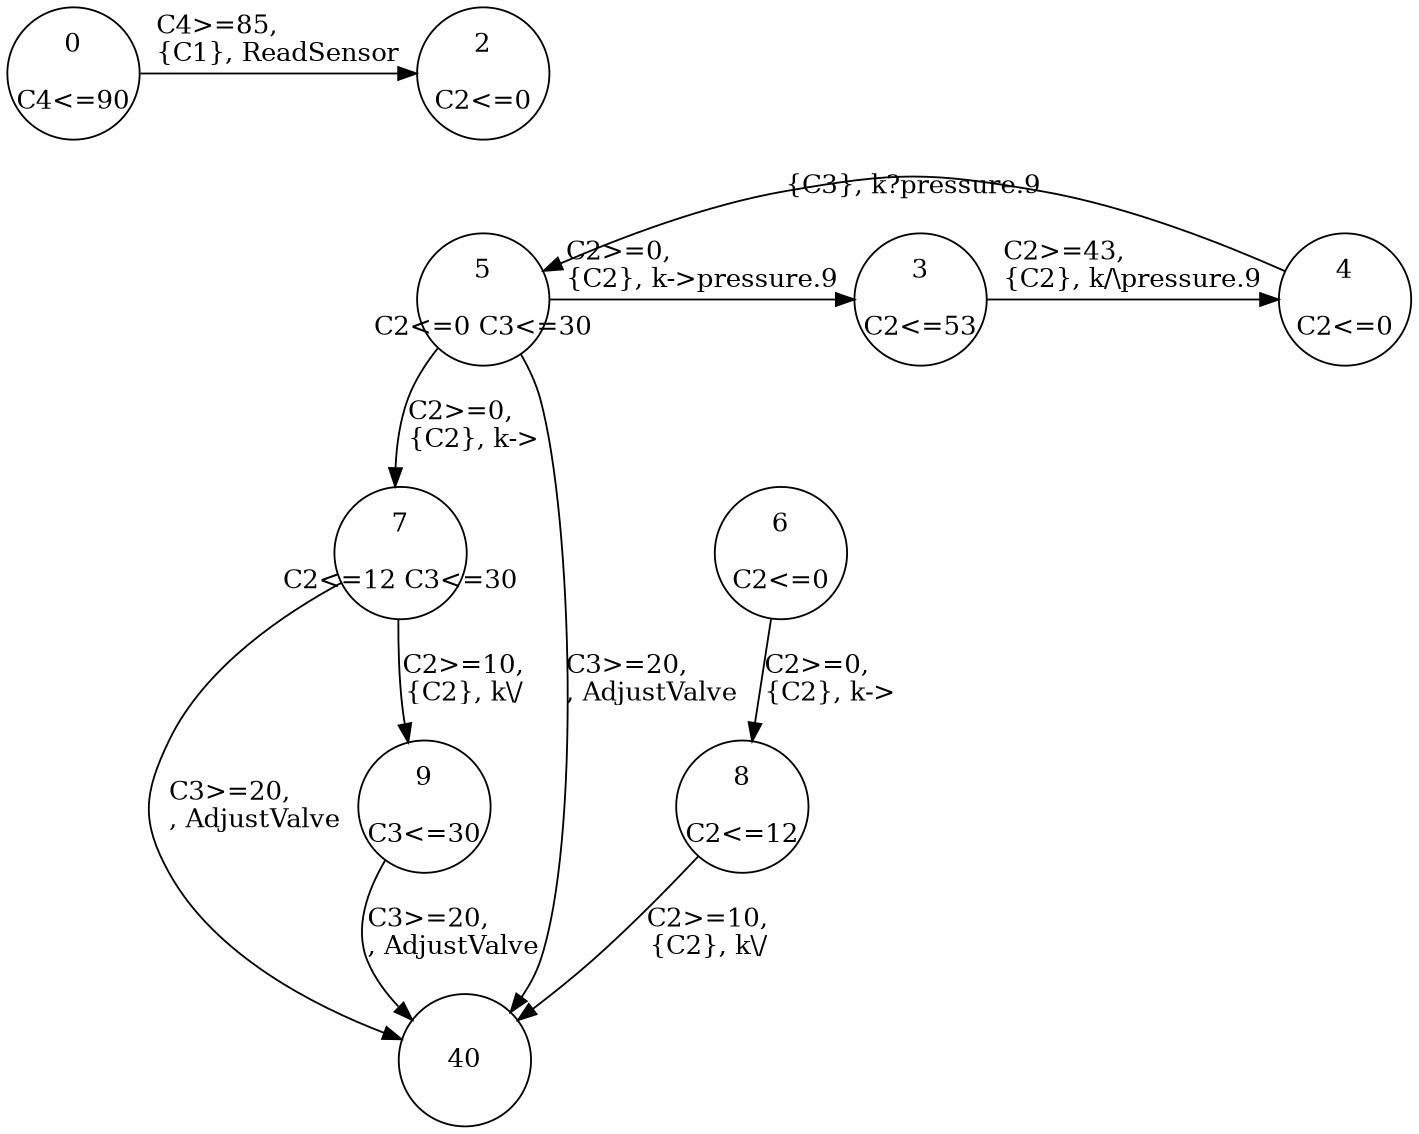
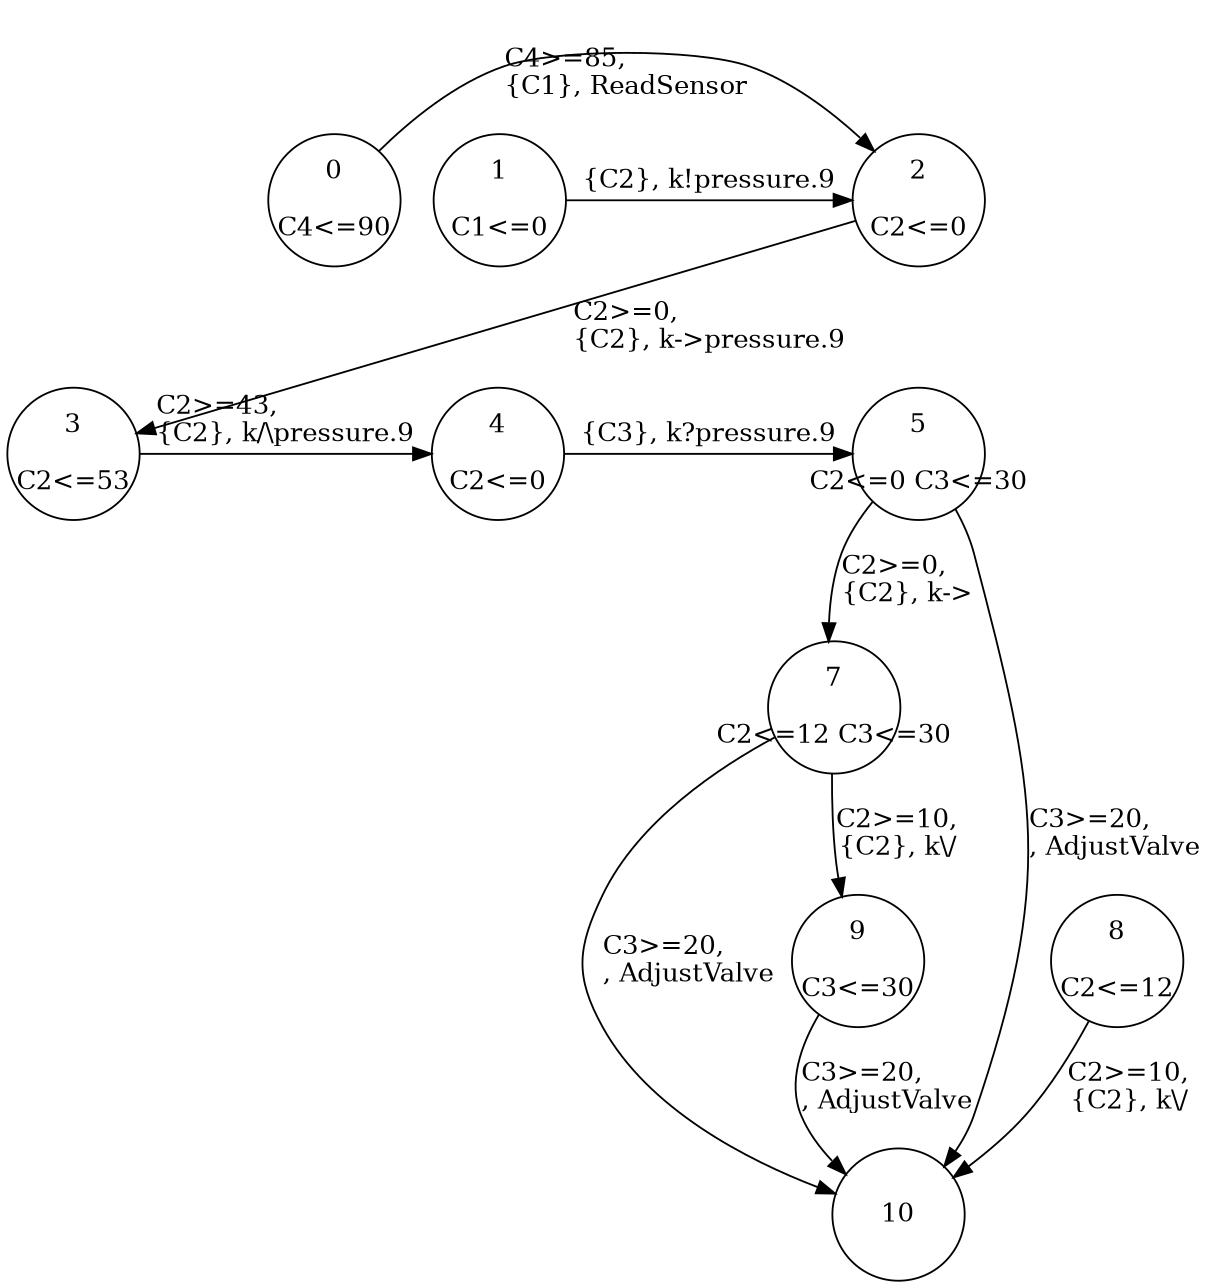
  digraph {
    rankdir=TB
    node [color=black fixedsize=true fontsize=14 shape=circle]
    n1 [height=1 label="0\n\nC4<=90" width=1]
+   n2 [height=1 label="1\n\nC1<=0" width=1]
    n3 [height=1 label="2\n\nC2<=0" width=1]
    n4 [height=1 label="3\n\nC2<=53" width=1]
    n5 [height=1 label="4\n\nC2<=0" width=1]
    n6 [height=1 label="5\n\nC2<=0 C3<=30" width=1]
    n7 [height=1 label="7\n\nC2<=12 C3<=30" width=1]
-   n8 [height=1 label=40 width=1]
-   n9 [height=1 label="6\n\nC2<=0" width=1]
+   n8 [height=1 label=10 width=1]
    n10 [height=1 label="8\n\nC2<=12" width=1]
    n11 [height=1 label="9\n\nC3<=30" width=1]
    subgraph sub_1 {
      rank=same
      n1
+     n2
      n3
    }
    subgraph sub_2 {
      rank=same
      n4
      n5
      n6
    }
    n1 -> n3 [label="C4>=85,\l{C1}, ReadSensor"]
-   n6 -> n4 [label="C2>=0,\l{C2}, k->pressure.9"]
+   n2 -> n3 [label="{C2}, k!pressure.9"]
+   n3 -> n4 [label="C2>=0,\l{C2}, k->pressure.9"]
    n3 -> n6 [style=invis weight=10]
    n4 -> n5 [label="C2>=43,\l{C2}, k/\\pressure.9"]
    n5 -> n6 [label="{C3}, k?pressure.9"]
    n6 -> n7 [label="C2>=0,\l{C2}, k->"]
    n6 -> n8 [label="C3>=20,\l, AdjustValve"]
    n7 -> n8 [label="C3>=20,\l, AdjustValve"]
    n7 -> n11 [label="C2>=10,\l{C2}, k\\/"]
-   n9 -> n10 [label="C2>=0,\l{C2}, k->"]
    n10 -> n8 [label="C2>=10,\l{C2}, k\\/"]
    n11 -> n8 [label="C3>=20,\l, AdjustValve"]
  }
